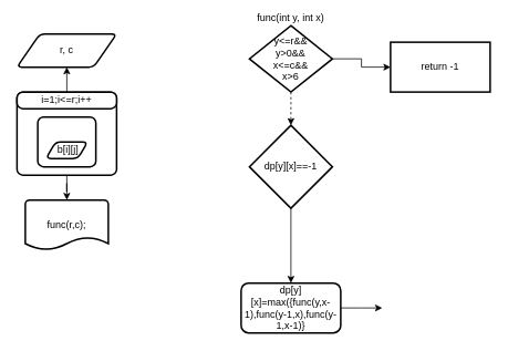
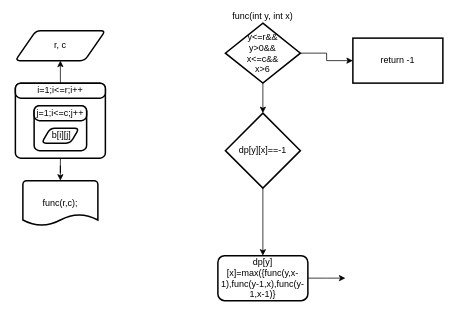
  <mxCell id="0" />
  <mxCell id="1" parent="0" />
  <mxCell id="2" value="r, c" style="shape=parallelogram;html=1;strokeWidth=2;perimeter=parallelogramPerimeter;whiteSpace=wrap;rounded=1;arcSize=12;size=0.23;" vertex="1" parent="1"><mxGeometry x="20" y="40" width="120" height="40" as="geometry" /></mxCell>
  <mxCell id="3" style="edgeStyle=orthogonalEdgeStyle;rounded=0;orthogonalLoop=1;jettySize=auto;html=1;entryX=0.5;entryY=1;entryDx=0;entryDy=0;" edge="1" parent="1" target="2"><mxGeometry relative="1" as="geometry"><mxPoint x="80.018" y="110" as="sourcePoint" /></mxGeometry></mxCell>
  <mxCell id="4" style="edgeStyle=orthogonalEdgeStyle;rounded=0;orthogonalLoop=1;jettySize=auto;html=1;entryX=0.5;entryY=0;entryDx=0;entryDy=0;entryPerimeter=0;" edge="1" parent="1" source="5" target="10"><mxGeometry relative="1" as="geometry" /></mxCell>
  <mxCell id="5" value="" style="rounded=1;whiteSpace=wrap;html=1;absoluteArcSize=1;arcSize=14;strokeWidth=2;" vertex="1" parent="1"><mxGeometry x="20" y="110" width="120" height="100" as="geometry" /></mxCell>
  <mxCell id="6" value="i=1;i&amp;lt;=r;i++" style="rounded=1;whiteSpace=wrap;html=1;absoluteArcSize=1;arcSize=14;strokeWidth=2;" vertex="1" parent="1"><mxGeometry x="20" y="110" width="120" height="20" as="geometry" /></mxCell>
  <mxCell id="7" value="" style="rounded=1;whiteSpace=wrap;html=1;absoluteArcSize=1;arcSize=14;strokeWidth=2;" vertex="1" parent="1"><mxGeometry x="45" y="140" width="70" height="60" as="geometry" /></mxCell>
+ <mxCell id="8" value="j=1;i&amp;lt;=c;j++" style="rounded=1;whiteSpace=wrap;html=1;absoluteArcSize=1;arcSize=14;strokeWidth=2;" vertex="1" parent="1"><mxGeometry x="45" y="140" width="70" height="20" as="geometry" /></mxCell>
  <mxCell id="9" value="&amp;nbsp;b[i][j]" style="shape=parallelogram;html=1;strokeWidth=2;perimeter=parallelogramPerimeter;whiteSpace=wrap;rounded=1;arcSize=12;size=0.23;" vertex="1" parent="1"><mxGeometry x="55" y="170" width="50" height="20" as="geometry" /></mxCell>
  <mxCell id="10" value="func(r,c);" style="strokeWidth=2;html=1;shape=mxgraph.flowchart.document2;whiteSpace=wrap;size=0.25;" vertex="1" parent="1"><mxGeometry x="30" y="240" width="100" height="60" as="geometry" /></mxCell>
  <mxCell id="11" value="func(int y, int x)" style="rounded=1;whiteSpace=wrap;html=1;absoluteArcSize=1;arcSize=14;strokeWidth=2;" vertex="1" parent="1"><mxGeometry x="300" y="20" width="100" as="geometry" /></mxCell>
  <mxCell id="12" value="" style="edgeStyle=orthogonalEdgeStyle;rounded=0;orthogonalLoop=1;jettySize=auto;html=1;" edge="1" parent="1" source="13" target="15"><mxGeometry relative="1" as="geometry" /></mxCell>
  <mxCell id="13" value="dp[y][x]==-1" style="strokeWidth=2;html=1;shape=mxgraph.flowchart.decision;whiteSpace=wrap;" vertex="1" parent="1"><mxGeometry x="300" y="150" width="100" height="100" as="geometry" /></mxCell>
  <mxCell id="14" style="edgeStyle=orthogonalEdgeStyle;rounded=0;orthogonalLoop=1;jettySize=auto;html=1;" edge="1" parent="1" source="15"><mxGeometry relative="1" as="geometry"><mxPoint x="460" y="370" as="targetPoint" /></mxGeometry></mxCell>
  <mxCell id="15" value="dp[y][x]=max({func(y,x-1),func(y-1,x),func(y-1,x-1)}" style="rounded=1;whiteSpace=wrap;html=1;strokeWidth=2;" vertex="1" parent="1"><mxGeometry x="290" y="340" width="120" height="60" as="geometry" /></mxCell>
- <mxCell id="16" style="edgeStyle=orthogonalEdgeStyle;rounded=0;orthogonalLoop=1;jettySize=auto;html=1;entryX=0.5;entryY=0;entryDx=0;entryDy=0;entryPerimeter=0;dashed=1;" edge="1" parent="1" source="18" target="13"><mxGeometry relative="1" as="geometry" /></mxCell>
+ <mxCell id="16" style="edgeStyle=orthogonalEdgeStyle;rounded=0;orthogonalLoop=1;jettySize=auto;html=1;entryX=0.5;entryY=0;entryDx=0;entryDy=0;entryPerimeter=0;" edge="1" parent="1" source="18" target="13"><mxGeometry relative="1" as="geometry" /></mxCell>
  <mxCell id="17" value="" style="edgeStyle=orthogonalEdgeStyle;rounded=0;orthogonalLoop=1;jettySize=auto;html=1;" edge="1" parent="1" source="18" target="19"><mxGeometry relative="1" as="geometry" /></mxCell>
  <mxCell id="18" value="y&amp;lt;=r&amp;amp;&amp;amp;&lt;br&gt;y&amp;gt;0&amp;amp;&amp;amp;&lt;br&gt;x&amp;lt;=c&amp;amp;&amp;amp;&lt;br&gt;x&amp;gt;6" style="strokeWidth=2;html=1;shape=mxgraph.flowchart.decision;whiteSpace=wrap;" vertex="1" parent="1"><mxGeometry x="300" y="30" width="100" height="80" as="geometry" /></mxCell>
  <mxCell id="19" value="return -1" style="whiteSpace=wrap;html=1;strokeWidth=2;" vertex="1" parent="1"><mxGeometry x="470" y="50" width="120" height="60" as="geometry" /></mxCell>
